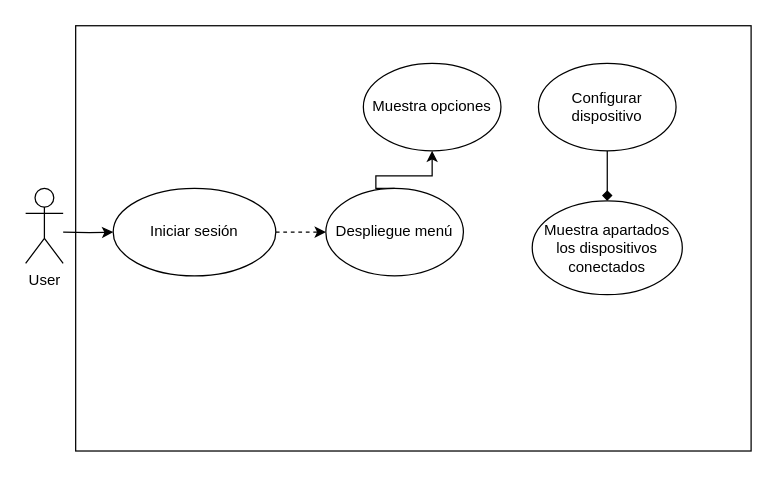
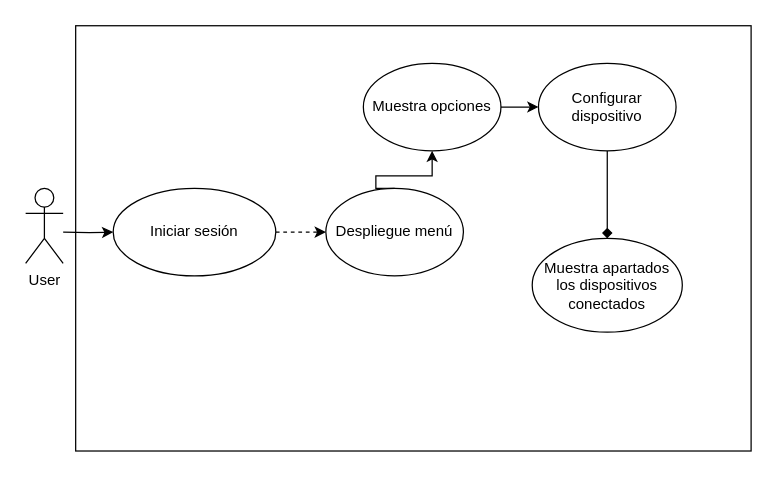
  <mxCell id="0" />
  <mxCell id="1" parent="0" />
  <mxCell id="2" value="4)Recuperación de usuario y contraseña" style="text;whiteSpace=wrap;" vertex="1" parent="1"><mxGeometry x="199" y="120" width="250" height="40" as="geometry" /></mxCell>
  <mxCell id="3" value="" style="rounded=0;whiteSpace=wrap;html=1;align=left;" vertex="1" parent="1"><mxGeometry x="60" y="20" width="540" height="340" as="geometry" /></mxCell>
  <mxCell id="4" value="" style="edgeStyle=orthogonalEdgeStyle;rounded=0;orthogonalLoop=1;jettySize=auto;html=1;" edge="1" parent="1" target="7"><mxGeometry relative="1" as="geometry"><mxPoint x="100" y="180" as="targetPoint" /><mxPoint x="50" y="185" as="sourcePoint" /></mxGeometry></mxCell>
  <mxCell id="5" value="User" style="shape=umlActor;verticalLabelPosition=bottom;verticalAlign=top;html=1;outlineConnect=0;" vertex="1" parent="1"><mxGeometry x="20" y="150" width="30" height="60" as="geometry" /></mxCell>
  <mxCell id="6" value="" style="edgeStyle=orthogonalEdgeStyle;rounded=0;orthogonalLoop=1;jettySize=auto;html=1;dashed=1;" edge="1" parent="1" source="7" target="9"><mxGeometry relative="1" as="geometry" /></mxCell>
  <mxCell id="7" value="Iniciar sesión" style="ellipse;whiteSpace=wrap;html=1;" vertex="1" parent="1"><mxGeometry x="90" y="150" width="130" height="70" as="geometry" /></mxCell>
  <mxCell id="8" style="edgeStyle=orthogonalEdgeStyle;rounded=0;orthogonalLoop=1;jettySize=auto;html=1;exitX=0.5;exitY=0;exitDx=0;exitDy=0;entryX=0.5;entryY=1;entryDx=0;entryDy=0;" edge="1" parent="1" source="9" target="11"><mxGeometry relative="1" as="geometry"><Array as="points"><mxPoint x="300" y="150" /><mxPoint x="300" y="140" /><mxPoint x="345" y="140" /></Array></mxGeometry></mxCell>
  <mxCell id="9" value="Despliegue menú" style="ellipse;whiteSpace=wrap;html=1;" vertex="1" parent="1"><mxGeometry x="260" y="150" width="110" height="70" as="geometry" /></mxCell>
+ <mxCell id="10" style="edgeStyle=orthogonalEdgeStyle;rounded=0;orthogonalLoop=1;jettySize=auto;html=1;" edge="1" parent="1" source="11" target="14"><mxGeometry relative="1" as="geometry" /></mxCell>
  <mxCell id="11" value="Muestra opciones" style="ellipse;whiteSpace=wrap;html=1;" vertex="1" parent="1"><mxGeometry x="290" y="50" width="110" height="70" as="geometry" /></mxCell>
- <mxCell id="12" value="Muestra apartados los dispositivos conectados" style="ellipse;whiteSpace=wrap;html=1;" vertex="1" parent="1"><mxGeometry x="425" y="160" width="120" height="75" as="geometry" /></mxCell>
+ <mxCell id="12" value="Muestra apartados los dispositivos conectados" style="ellipse;whiteSpace=wrap;html=1;" vertex="1" parent="1"><mxGeometry x="425" y="190" width="120" height="75" as="geometry" /></mxCell>
  <mxCell id="13" style="edgeStyle=orthogonalEdgeStyle;rounded=0;orthogonalLoop=1;jettySize=auto;html=1;entryX=0.5;entryY=0;entryDx=0;entryDy=0;endArrow=diamond;" edge="1" parent="1" source="14" target="12"><mxGeometry relative="1" as="geometry" /></mxCell>
  <mxCell id="14" value="Configurar dispositivo" style="ellipse;whiteSpace=wrap;html=1;" vertex="1" parent="1"><mxGeometry x="430" y="50" width="110" height="70" as="geometry" /></mxCell>
